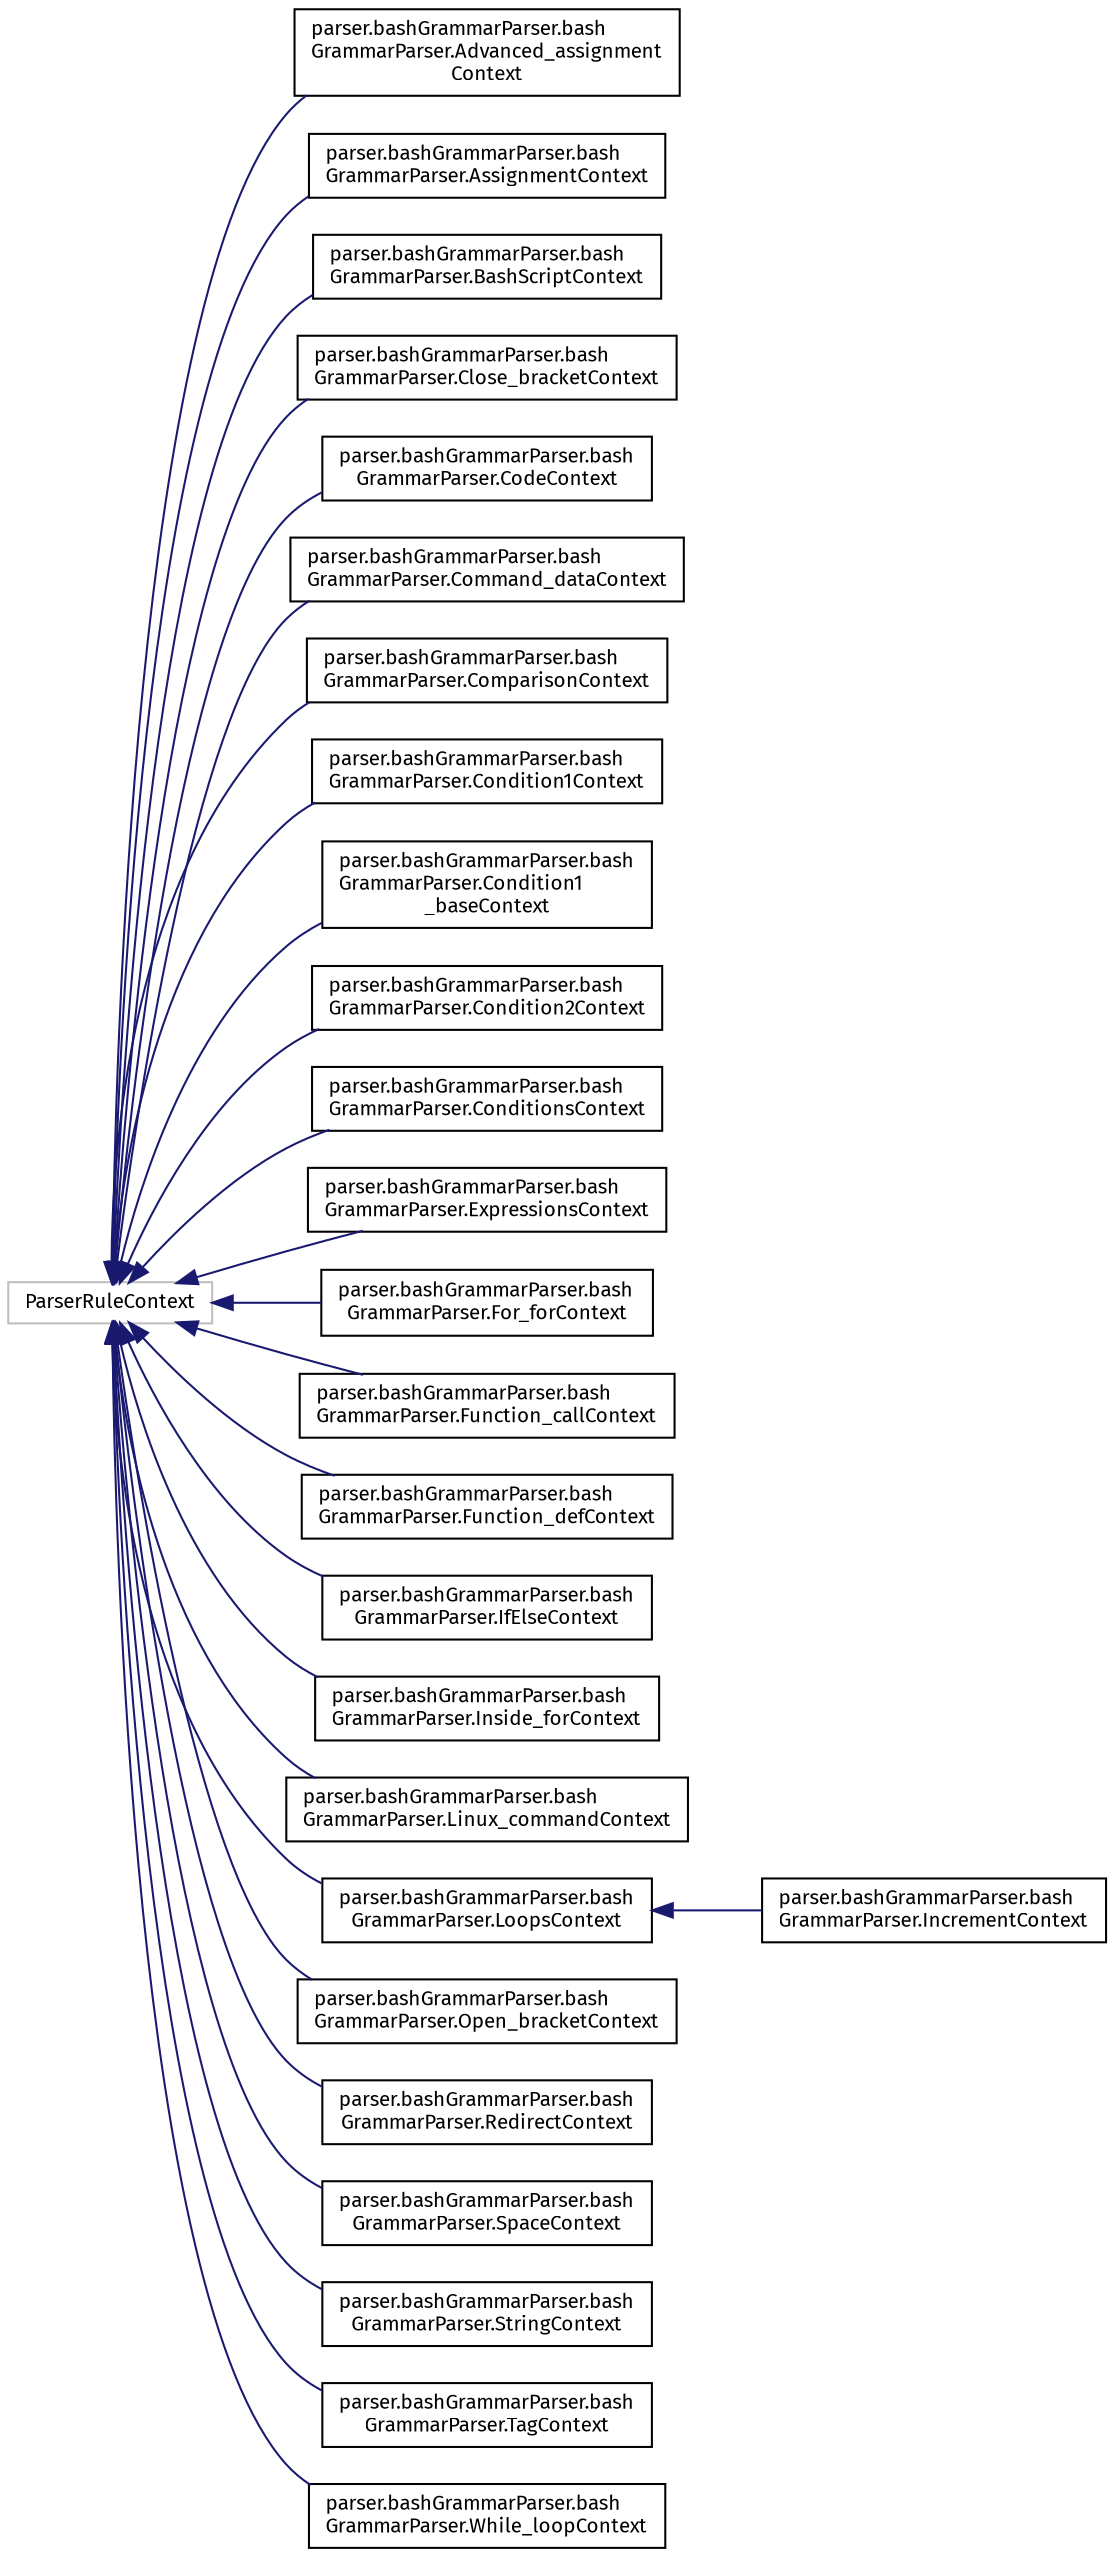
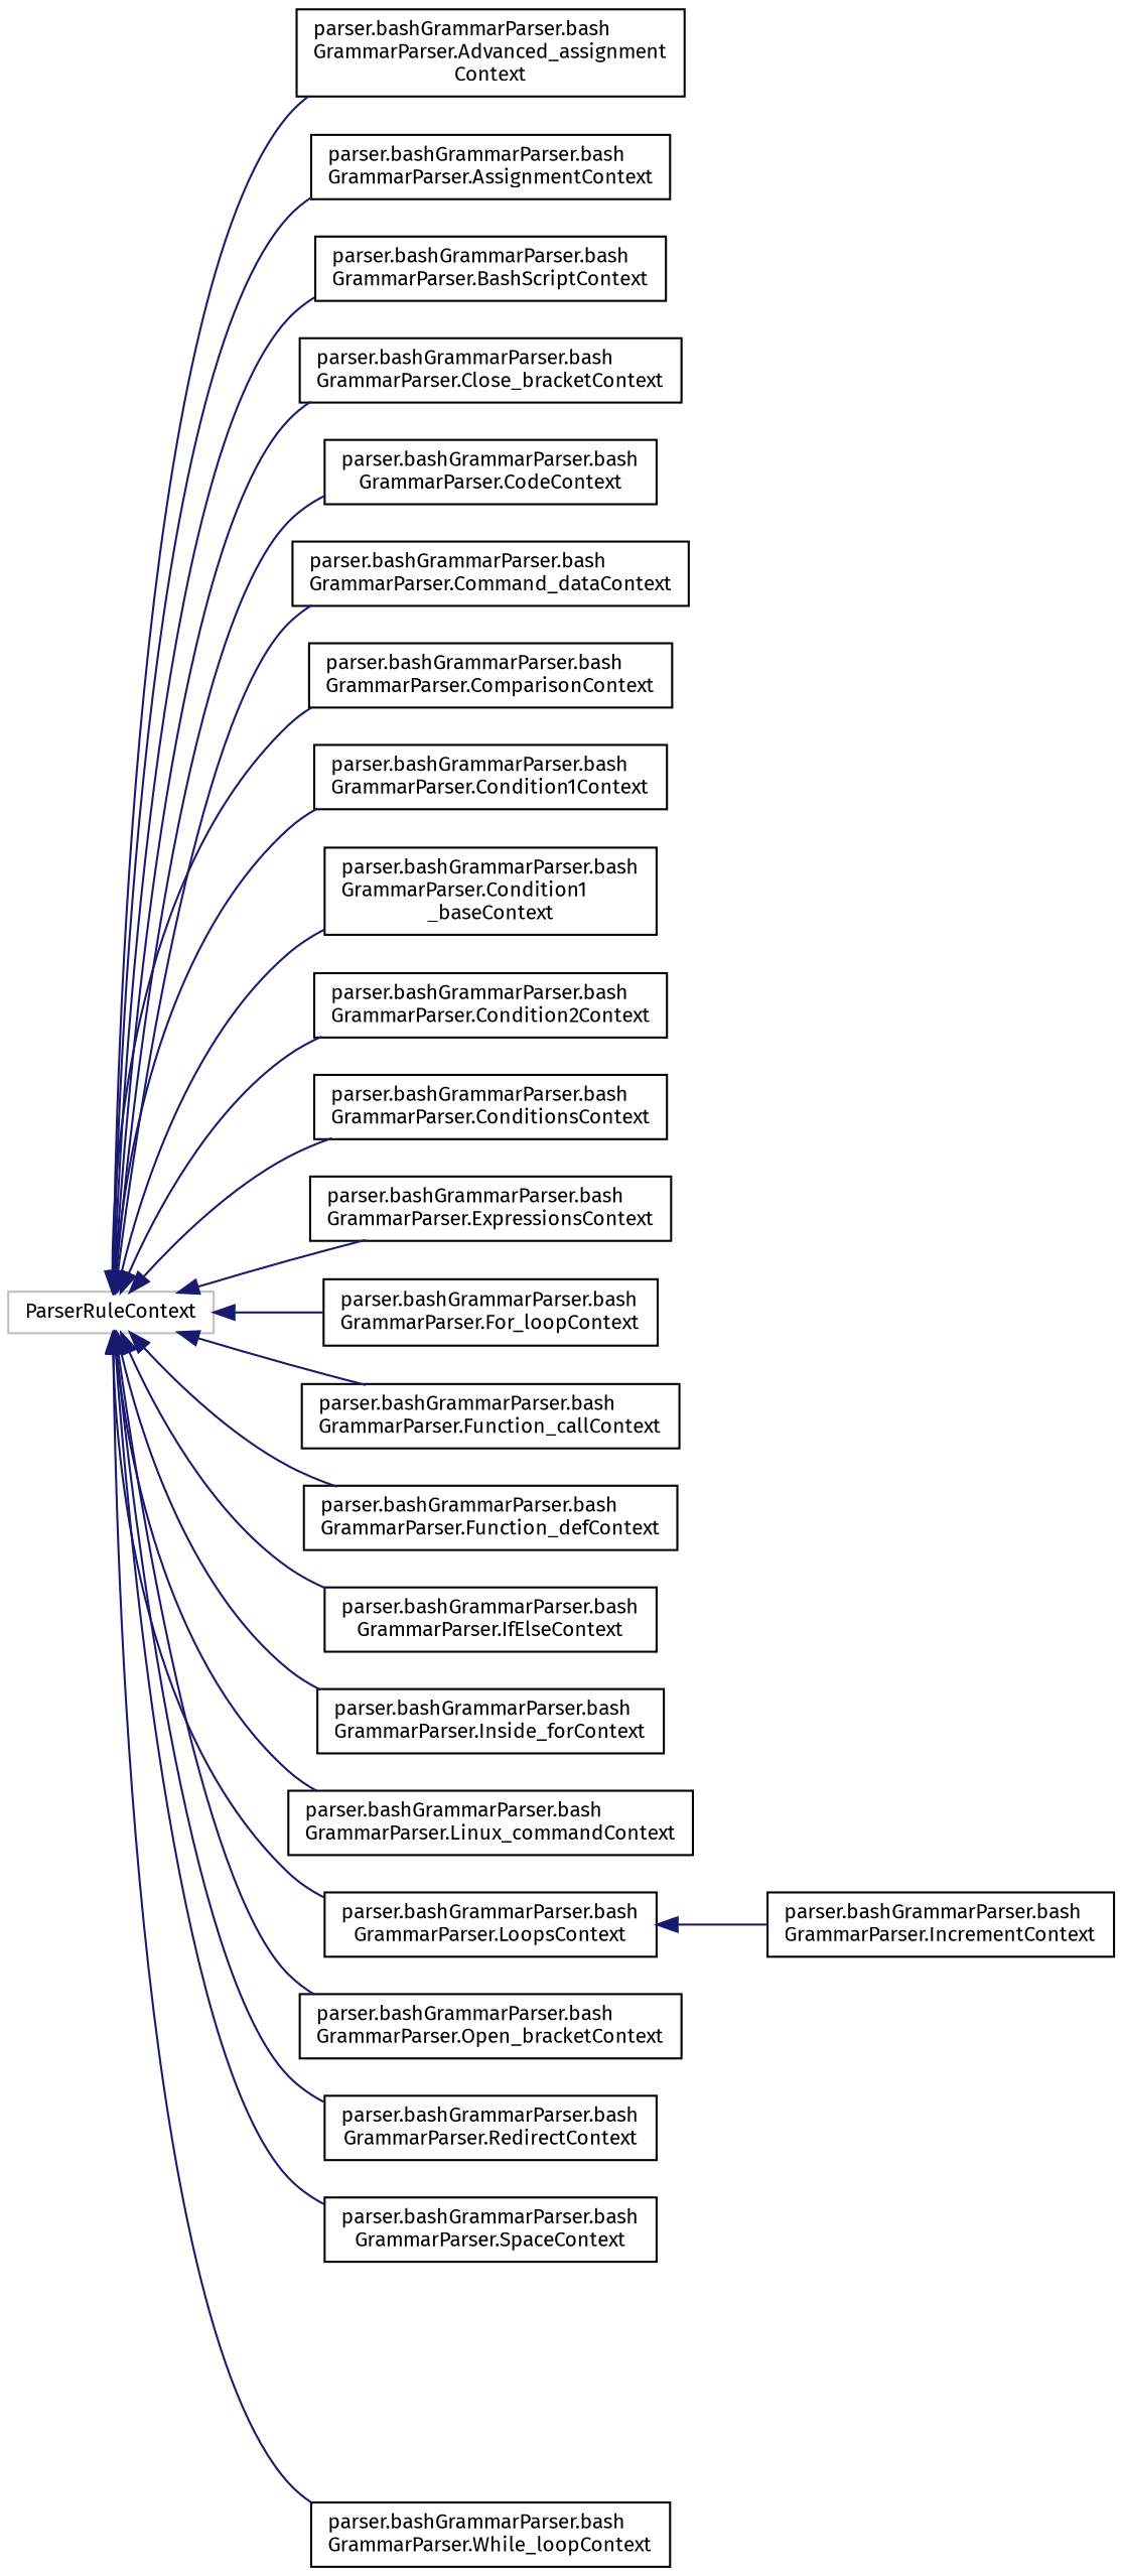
  digraph {
    fontname="Fira Sans"
    rankdir=LR
    node [color=black fillcolor=white fontname="Fira Sans" fontsize=10 shape=record style=filled]
    edge [color=midnightblue dir=back fontname="Fira Sans" fontsize=10 labelfontname=Helvetica labelfontsize=10 style=solid]
    n1 [color=grey75 height=0.2 label=ParserRuleContext width=0.4]
    n2 [height=0.2 label="parser.bashGrammarParser.bash\lGrammarParser.Advanced_assignment\lContext" width=0.4]
    n3 [height=0.2 label="parser.bashGrammarParser.bash\lGrammarParser.AssignmentContext" width=0.4]
    n4 [height=0.2 label="parser.bashGrammarParser.bash\lGrammarParser.BashScriptContext" width=0.4]
    n5 [height=0.2 label="parser.bashGrammarParser.bash\lGrammarParser.Close_bracketContext" width=0.4]
    n6 [height=0.2 label="parser.bashGrammarParser.bash\lGrammarParser.CodeContext" width=0.4]
    n7 [height=0.2 label="parser.bashGrammarParser.bash\lGrammarParser.Command_dataContext" width=0.4]
    n8 [height=0.2 label="parser.bashGrammarParser.bash\lGrammarParser.ComparisonContext" width=0.4]
    n9 [height=0.2 label="parser.bashGrammarParser.bash\lGrammarParser.Condition1Context" width=0.4]
    n10 [height=0.2 label="parser.bashGrammarParser.bash\lGrammarParser.Condition1\l_baseContext" width=0.4]
    n11 [height=0.2 label="parser.bashGrammarParser.bash\lGrammarParser.Condition2Context" width=0.4]
    n12 [height=0.2 label="parser.bashGrammarParser.bash\lGrammarParser.ConditionsContext" width=0.4]
    n13 [height=0.2 label="parser.bashGrammarParser.bash\lGrammarParser.ExpressionsContext" width=0.4]
-   n14 [height=0.2 label="parser.bashGrammarParser.bash\lGrammarParser.For_forContext" width=0.4]
+   n14 [height=0.2 label="parser.bashGrammarParser.bash\lGrammarParser.For_loopContext" width=0.4]
    n15 [height=0.2 label="parser.bashGrammarParser.bash\lGrammarParser.Function_callContext" width=0.4]
    n16 [height=0.2 label="parser.bashGrammarParser.bash\lGrammarParser.Function_defContext" width=0.4]
    n17 [height=0.2 label="parser.bashGrammarParser.bash\lGrammarParser.IfElseContext" width=0.4]
    n18 [height=0.2 label="parser.bashGrammarParser.bash\lGrammarParser.Inside_forContext" width=0.4]
    n19 [height=0.2 label="parser.bashGrammarParser.bash\lGrammarParser.Linux_commandContext" width=0.4]
    n20 [height=0.2 label="parser.bashGrammarParser.bash\lGrammarParser.LoopsContext" width=0.4]
    n21 [height=0.2 label="parser.bashGrammarParser.bash\lGrammarParser.Open_bracketContext" width=0.4]
    n22 [height=0.2 label="parser.bashGrammarParser.bash\lGrammarParser.RedirectContext" width=0.4]
    n23 [height=0.2 label="parser.bashGrammarParser.bash\lGrammarParser.SpaceContext" width=0.4]
-   n24 [height=0.2 label="parser.bashGrammarParser.bash\lGrammarParser.StringContext" width=0.4]
-   n25 [height=0.2 label="parser.bashGrammarParser.bash\lGrammarParser.TagContext" width=0.4]
    n26 [height=0.2 label="parser.bashGrammarParser.bash\lGrammarParser.While_loopContext" width=0.4]
    n27 [height=0.2 label="parser.bashGrammarParser.bash\lGrammarParser.IncrementContext" width=0.4]
    n1 -> n2
    n1 -> n3
    n1 -> n4
    n1 -> n5
    n1 -> n6
    n1 -> n7
    n1 -> n8
    n1 -> n9
    n1 -> n10
    n1 -> n11
    n1 -> n12
    n1 -> n13
    n1 -> n14
    n1 -> n15
    n1 -> n16
    n1 -> n17
    n1 -> n18
    n1 -> n19
    n1 -> n20
    n1 -> n21
    n1 -> n22
    n1 -> n23
-   n1 -> n24
-   n1 -> n25
    n1 -> n26
    n20 -> n27
  }
